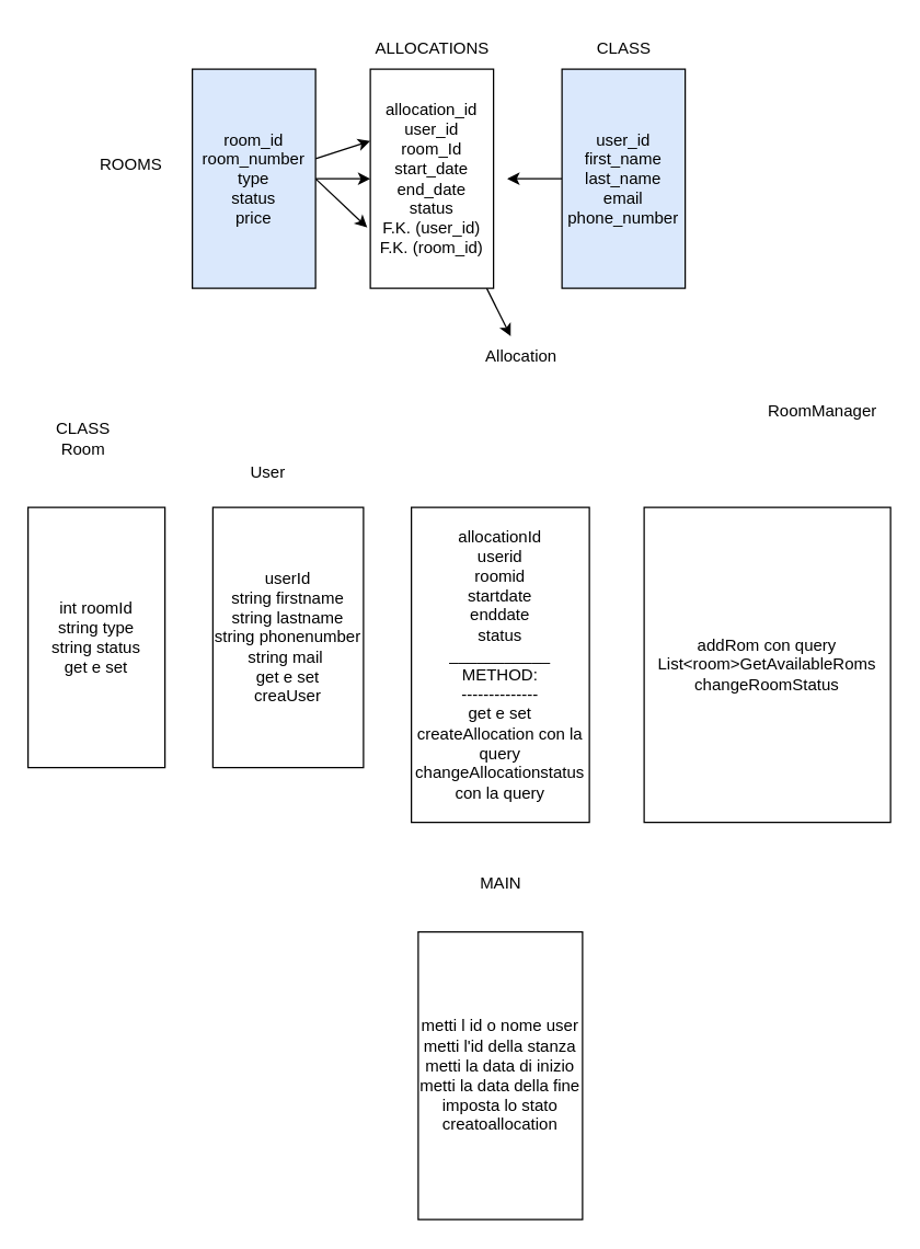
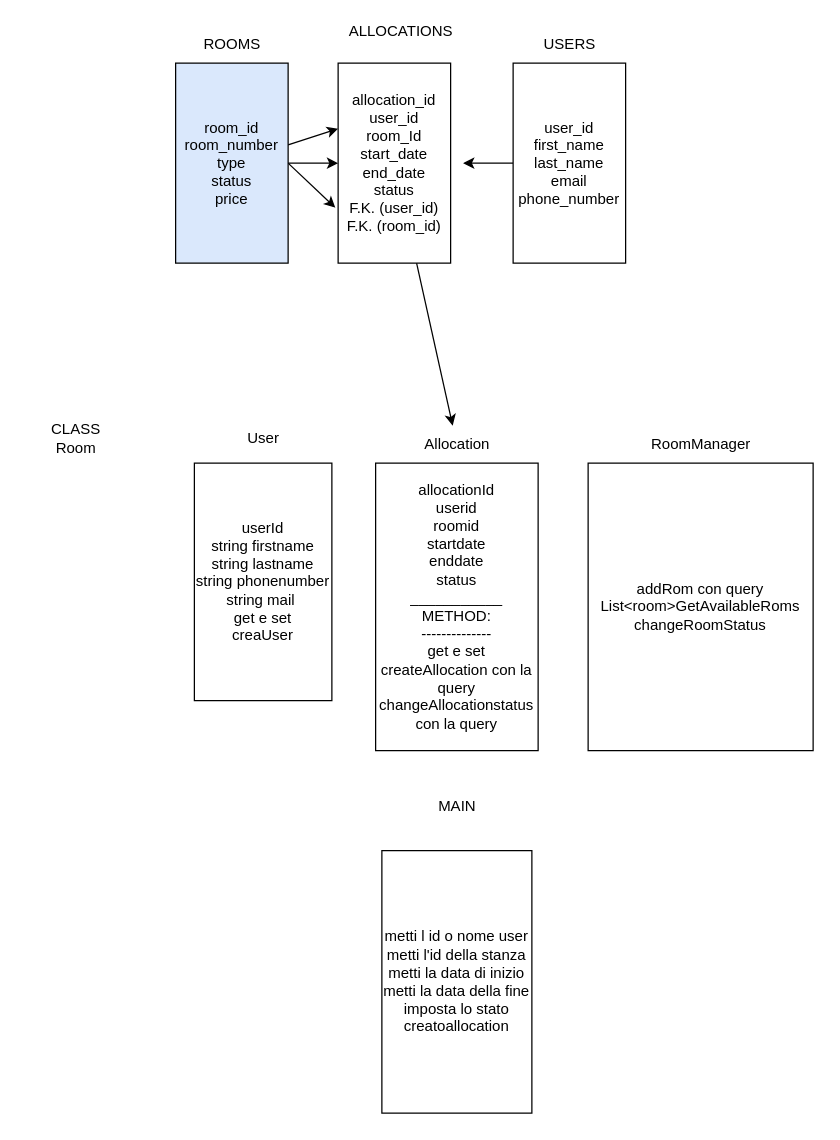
  <mxCell id="0" />
  <mxCell id="1" parent="0" />
  <mxCell id="2" style="edgeStyle=none;html=1;entryX=0;entryY=0.5;entryDx=0;entryDy=0;" parent="1" source="5" target="9" edge="1"><mxGeometry relative="1" as="geometry"><mxPoint x="260" y="130" as="targetPoint" /></mxGeometry></mxCell>
  <mxCell id="3" style="edgeStyle=none;html=1;entryX=0;entryY=0.328;entryDx=0;entryDy=0;entryPerimeter=0;" parent="1" source="5" target="9" edge="1"><mxGeometry relative="1" as="geometry"><mxPoint x="267" y="104" as="targetPoint" /></mxGeometry></mxCell>
  <mxCell id="4" style="edgeStyle=none;html=1;exitX=1;exitY=0.5;exitDx=0;exitDy=0;entryX=-0.025;entryY=0.723;entryDx=0;entryDy=0;entryPerimeter=0;" parent="1" source="5" target="9" edge="1"><mxGeometry relative="1" as="geometry" /></mxCell>
  <mxCell id="5" value="room_id&lt;br&gt;room_number&lt;br&gt;type&lt;br&gt;status&lt;br&gt;price" style="rounded=0;whiteSpace=wrap;html=1;fillColor=#dae8fc;" parent="1" vertex="1"><mxGeometry x="140" y="50" width="90" height="160" as="geometry" /></mxCell>
  <mxCell id="6" style="edgeStyle=none;html=1;" parent="1" source="7" edge="1"><mxGeometry relative="1" as="geometry"><mxPoint x="370" y="130" as="targetPoint" /><Array as="points"><mxPoint x="370" y="130" /></Array></mxGeometry></mxCell>
- <mxCell id="7" value="user_id&lt;br&gt;first_name&lt;br&gt;last_name&lt;br&gt;email&lt;br&gt;phone_number&lt;br&gt;" style="rounded=0;whiteSpace=wrap;html=1;fillColor=#dae8fc;" parent="1" vertex="1"><mxGeometry x="410" y="50" width="90" height="160" as="geometry" /></mxCell>
+ <mxCell id="7" value="user_id&lt;br&gt;first_name&lt;br&gt;last_name&lt;br&gt;email&lt;br&gt;phone_number&lt;br&gt;" style="rounded=0;whiteSpace=wrap;html=1;" parent="1" vertex="1"><mxGeometry x="410" y="50" width="90" height="160" as="geometry" /></mxCell>
  <mxCell id="8" style="edgeStyle=none;html=1;" parent="1" source="9" target="16" edge="1"><mxGeometry relative="1" as="geometry" /></mxCell>
  <mxCell id="9" value="allocation_id&lt;br&gt;user_id&lt;br&gt;room_Id&lt;br&gt;start_date&lt;br&gt;end_date&lt;br&gt;status&lt;br&gt;F.K. (user_id)&lt;br&gt;F.K. (room_id)" style="rounded=0;whiteSpace=wrap;html=1;" parent="1" vertex="1"><mxGeometry x="270" y="50" width="90" height="160" as="geometry" /></mxCell>
- <mxCell id="10" value="ROOMS" style="text;html=1;align=center;verticalAlign=middle;resizable=0;points=[];autosize=1;strokeColor=none;fillColor=none;" parent="1" vertex="1"><mxGeometry x="60" y="105" width="70" height="30" as="geometry" /></mxCell>
- <mxCell id="11" value="CLASS" style="text;html=1;align=center;verticalAlign=middle;resizable=0;points=[];autosize=1;strokeColor=none;fillColor=none;" parent="1" vertex="1"><mxGeometry x="425" y="20" width="60" height="30" as="geometry" /></mxCell>
- <mxCell id="12" value="ALLOCATIONS" style="text;html=1;align=center;verticalAlign=middle;resizable=0;points=[];autosize=1;strokeColor=none;fillColor=none;" parent="1" vertex="1"><mxGeometry x="260" y="20" width="110" height="30" as="geometry" /></mxCell>
- <mxCell id="13" value="int roomId&lt;br&gt;string type&lt;br&gt;string status&lt;br&gt;get e set&lt;br&gt;" style="rounded=0;whiteSpace=wrap;html=1;" parent="1" vertex="1"><mxGeometry x="20" y="370" width="100" height="190" as="geometry" /></mxCell>
- <mxCell id="14" value="CLASS&lt;br&gt;Room" style="text;html=1;align=center;verticalAlign=middle;resizable=0;points=[];autosize=1;strokeColor=none;fillColor=none;" parent="1" vertex="1"><mxGeometry x="30" y="300" width="60" height="40" as="geometry" /></mxCell>
+ <mxCell id="10" value="ROOMS" style="text;html=1;align=center;verticalAlign=middle;resizable=0;points=[];autosize=1;strokeColor=none;fillColor=none;" parent="1" vertex="1"><mxGeometry x="150" y="20" width="70" height="30" as="geometry" /></mxCell>
+ <mxCell id="11" value="USERS" style="text;html=1;align=center;verticalAlign=middle;resizable=0;points=[];autosize=1;strokeColor=none;fillColor=none;" parent="1" vertex="1"><mxGeometry x="425" y="20" width="60" height="30" as="geometry" /></mxCell>
+ <mxCell id="12" value="ALLOCATIONS" style="text;html=1;align=center;verticalAlign=middle;resizable=0;points=[];autosize=1;strokeColor=none;fillColor=none;" parent="1" vertex="1"><mxGeometry x="265" y="10" width="110" height="30" as="geometry" /></mxCell>
+ <mxCell id="14" value="CLASS&lt;br&gt;Room" style="text;html=1;align=center;verticalAlign=middle;resizable=0;points=[];autosize=1;strokeColor=none;fillColor=none;" parent="1" vertex="1"><mxGeometry x="30" y="330" width="60" height="40" as="geometry" /></mxCell>
  <mxCell id="15" value="allocationId&lt;br&gt;userid&lt;br&gt;roomid&lt;br&gt;startdate&lt;br&gt;enddate&lt;br&gt;status&lt;br&gt;___________&lt;br&gt;METHOD:&lt;br&gt;--------------&lt;br&gt;get e set&lt;br&gt;createAllocation con la query&lt;br&gt;changeAllocationstatus con la query" style="rounded=0;whiteSpace=wrap;html=1;" parent="1" vertex="1"><mxGeometry x="300" y="370" width="130" height="230" as="geometry" /></mxCell>
- <mxCell id="16" value="Allocation" style="text;html=1;align=center;verticalAlign=middle;resizable=0;points=[];autosize=1;strokeColor=none;fillColor=none;" parent="1" vertex="1"><mxGeometry x="340" y="245" width="80" height="30" as="geometry" /></mxCell>
+ <mxCell id="16" value="Allocation" style="text;html=1;align=center;verticalAlign=middle;resizable=0;points=[];autosize=1;strokeColor=none;fillColor=none;" parent="1" vertex="1"><mxGeometry x="325" y="340" width="80" height="30" as="geometry" /></mxCell>
  <mxCell id="17" value="metti l id o nome user&lt;br&gt;metti l'id della stanza&lt;br&gt;metti la data di inizio&lt;br&gt;metti la data della fine&lt;br&gt;imposta lo stato&lt;br&gt;creatoallocation" style="rounded=0;whiteSpace=wrap;html=1;" parent="1" vertex="1"><mxGeometry x="305" y="680" width="120" height="210" as="geometry" /></mxCell>
  <mxCell id="18" value="MAIN&lt;br&gt;" style="text;html=1;align=center;verticalAlign=middle;resizable=0;points=[];autosize=1;strokeColor=none;fillColor=none;" parent="1" vertex="1"><mxGeometry x="340" y="630" width="50" height="30" as="geometry" /></mxCell>
  <mxCell id="19" value="userId&lt;br&gt;string firstname&lt;br&gt;string lastname&lt;br&gt;string phonenumber&lt;br&gt;string mail&amp;nbsp;&lt;br&gt;get e set&lt;br&gt;creaUser" style="rounded=0;whiteSpace=wrap;html=1;" parent="1" vertex="1"><mxGeometry x="155" y="370" width="110" height="190" as="geometry" /></mxCell>
- <mxCell id="20" value="User" style="text;html=1;align=center;verticalAlign=middle;resizable=0;points=[];autosize=1;strokeColor=none;fillColor=none;" parent="1" vertex="1"><mxGeometry x="170" y="330" width="50" height="30" as="geometry" /></mxCell>
+ <mxCell id="20" value="User" style="text;html=1;align=center;verticalAlign=middle;resizable=0;points=[];autosize=1;strokeColor=none;fillColor=none;" parent="1" vertex="1"><mxGeometry x="185" y="335" width="50" height="30" as="geometry" /></mxCell>
  <mxCell id="21" value="addRom con query&lt;br&gt;List&amp;lt;room&amp;gt;GetAvailableRoms&lt;br&gt;changeRoomStatus" style="rounded=0;whiteSpace=wrap;html=1;" parent="1" vertex="1"><mxGeometry x="470" y="370" width="180" height="230" as="geometry" /></mxCell>
- <mxCell id="22" value="RoomManager" style="text;html=1;align=center;verticalAlign=middle;resizable=0;points=[];autosize=1;strokeColor=none;fillColor=none;" parent="1" vertex="1"><mxGeometry x="550" y="285" width="100" height="30" as="geometry" /></mxCell>
+ <mxCell id="22" value="RoomManager" style="text;html=1;align=center;verticalAlign=middle;resizable=0;points=[];autosize=1;strokeColor=none;fillColor=none;" parent="1" vertex="1"><mxGeometry x="510" y="340" width="100" height="30" as="geometry" /></mxCell>
